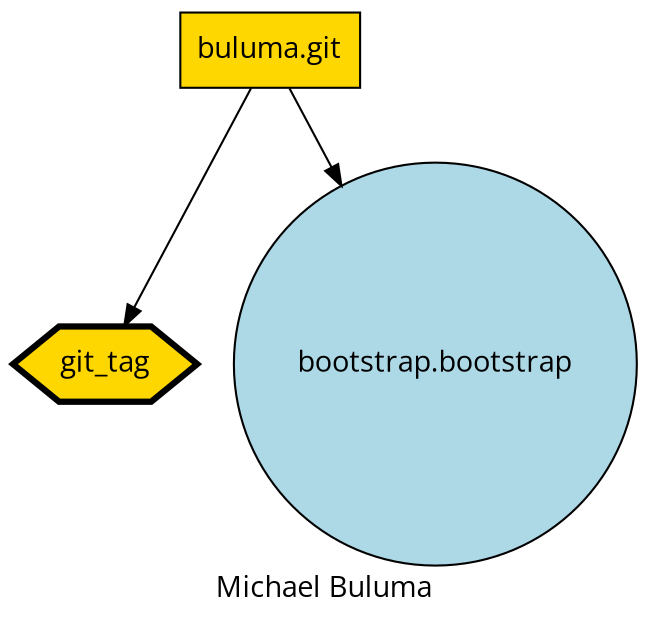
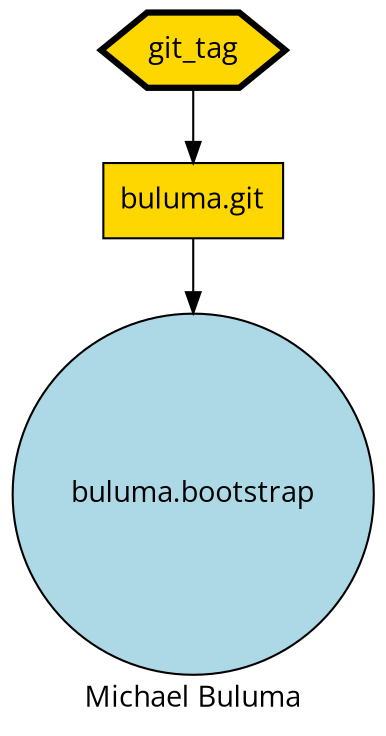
  digraph {
    fontname="Open Sans"
    label="Michael Buluma"
    node [fillcolor=gold fontname="Open Sans" style=filled]
    edge [fontname="Open Sans"]
    git_tag [penwidth=3 shape=hexagon]
    "buluma.git" [shape=box]
-   "buluma.bootstrap" [fillcolor=lightblue shape=circle label="bootstrap.bootstrap"]
-   "buluma.git" -> git_tag
+   "buluma.bootstrap" [fillcolor=lightblue shape=circle]
+   git_tag -> "buluma.git"
    "buluma.git" -> "buluma.bootstrap"
  }
